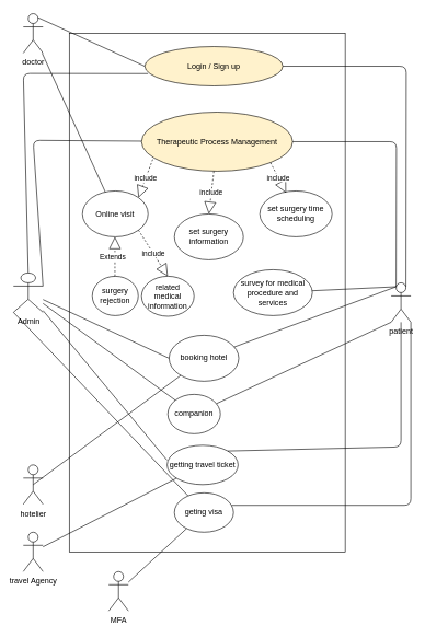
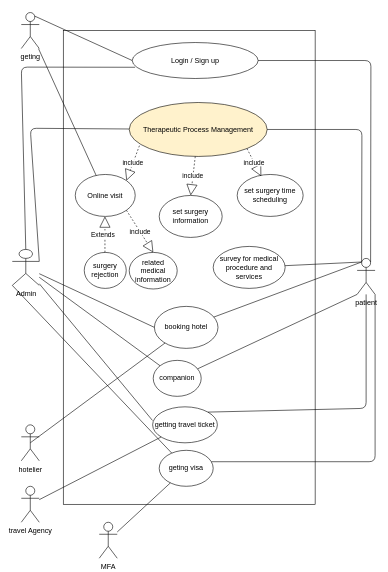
  <mxCell id="0" />
  <mxCell id="1" parent="0" />
  <mxCell id="2" value="" style="rounded=0;whiteSpace=wrap;html=1;" parent="1" vertex="1"><mxGeometry x="105" y="50" width="420" height="790" as="geometry" /></mxCell>
  <mxCell id="3" value="patient" style="shape=umlActor;verticalLabelPosition=bottom;labelBackgroundColor=#ffffff;verticalAlign=top;html=1;outlineConnect=0;" parent="1" vertex="1"><mxGeometry x="595" y="430" width="30" height="60" as="geometry" /></mxCell>
  <mxCell id="4" value="hotelier" style="shape=umlActor;verticalLabelPosition=bottom;labelBackgroundColor=#ffffff;verticalAlign=top;html=1;outlineConnect=0;" parent="1" vertex="1"><mxGeometry x="35" y="707.5" width="30" height="60" as="geometry" /></mxCell>
  <mxCell id="5" value="travel Agency" style="shape=umlActor;verticalLabelPosition=bottom;labelBackgroundColor=#ffffff;verticalAlign=top;html=1;outlineConnect=0;" parent="1" vertex="1"><mxGeometry x="35" y="810" width="30" height="60" as="geometry" /></mxCell>
  <mxCell id="6" value="MFA" style="shape=umlActor;verticalLabelPosition=bottom;labelBackgroundColor=#ffffff;verticalAlign=top;html=1;outlineConnect=0;" parent="1" vertex="1"><mxGeometry x="165" y="870" width="30" height="60" as="geometry" /></mxCell>
- <mxCell id="7" value="doctor" style="shape=umlActor;verticalLabelPosition=bottom;labelBackgroundColor=#ffffff;verticalAlign=top;html=1;outlineConnect=0;" parent="1" vertex="1"><mxGeometry x="35" y="20" width="30" height="60" as="geometry" /></mxCell>
- <mxCell id="8" value="Login / Sign up" style="ellipse;whiteSpace=wrap;html=1;fillColor=#fff2cc;" parent="1" vertex="1"><mxGeometry x="220" y="70" width="210" height="60" as="geometry" /></mxCell>
+ <mxCell id="7" value="geting" style="shape=umlActor;verticalLabelPosition=bottom;labelBackgroundColor=#ffffff;verticalAlign=top;html=1;outlineConnect=0;" parent="1" vertex="1"><mxGeometry x="35" y="20" width="30" height="60" as="geometry" /></mxCell>
+ <mxCell id="8" value="Login / Sign up" style="ellipse;whiteSpace=wrap;html=1;" parent="1" vertex="1"><mxGeometry x="220" y="70" width="210" height="60" as="geometry" /></mxCell>
  <mxCell id="9" value="Therapeutic Process Management" style="ellipse;whiteSpace=wrap;html=1;fillColor=#fff2cc;" parent="1" vertex="1"><mxGeometry x="215" y="170" width="230" height="90" as="geometry" /></mxCell>
  <mxCell id="10" value="Online visit" style="ellipse;whiteSpace=wrap;html=1;" parent="1" vertex="1"><mxGeometry x="125" y="290" width="100" height="70" as="geometry" /></mxCell>
  <mxCell id="11" value="surgery rejection" style="ellipse;whiteSpace=wrap;html=1;" parent="1" vertex="1"><mxGeometry x="140" y="420" width="70" height="60" as="geometry" /></mxCell>
  <mxCell id="12" value="Extends" style="endArrow=block;endSize=16;endFill=0;html=1;dashed=1;" parent="1" edge="1"><mxGeometry y="5" width="160" relative="1" as="geometry"><mxPoint x="174.5" y="420" as="sourcePoint" /><mxPoint x="174.5" y="360" as="targetPoint" /><Array as="points" /><mxPoint x="1" as="offset" /></mxGeometry></mxCell>
  <mxCell id="13" value="set surgery information" style="ellipse;whiteSpace=wrap;html=1;" parent="1" vertex="1"><mxGeometry x="265" y="325" width="105" height="70" as="geometry" /></mxCell>
  <mxCell id="14" value="set surgery time scheduling" style="ellipse;whiteSpace=wrap;html=1;" parent="1" vertex="1"><mxGeometry x="395" y="290" width="110" height="70" as="geometry" /></mxCell>
  <mxCell id="15" value="include" style="endArrow=block;endSize=16;endFill=0;html=1;dashed=1;entryX=1;entryY=0;entryDx=0;entryDy=0;exitX=0.074;exitY=0.8;exitDx=0;exitDy=0;exitPerimeter=0;" parent="1" source="9" target="10" edge="1"><mxGeometry width="160" relative="1" as="geometry"><mxPoint x="240" y="240" as="sourcePoint" /><mxPoint x="180" y="310" as="targetPoint" /></mxGeometry></mxCell>
  <mxCell id="16" value="include" style="endArrow=block;endSize=16;endFill=0;html=1;dashed=1;entryX=0.5;entryY=0;entryDx=0;entryDy=0;" parent="1" source="9" target="13" edge="1"><mxGeometry width="160" relative="1" as="geometry"><mxPoint x="309.5" y="260" as="sourcePoint" /><mxPoint x="309.5" y="330" as="targetPoint" /></mxGeometry></mxCell>
  <mxCell id="17" value="include" style="endArrow=block;endSize=16;endFill=0;html=1;dashed=1;entryX=0.364;entryY=0.043;entryDx=0;entryDy=0;entryPerimeter=0;exitX=1;exitY=1;exitDx=0;exitDy=0;" parent="1" source="9" target="14" edge="1"><mxGeometry width="160" relative="1" as="geometry"><mxPoint x="435" y="230" as="sourcePoint" /><mxPoint x="475" y="290" as="targetPoint" /></mxGeometry></mxCell>
  <mxCell id="18" value="booking hotel" style="ellipse;whiteSpace=wrap;html=1;" parent="1" vertex="1"><mxGeometry x="257" y="510" width="106" height="70" as="geometry" /></mxCell>
  <mxCell id="19" value="companion" style="ellipse;whiteSpace=wrap;html=1;" parent="1" vertex="1"><mxGeometry x="255" y="600" width="80" height="60" as="geometry" /></mxCell>
  <mxCell id="20" value="getting travel ticket" style="ellipse;whiteSpace=wrap;html=1;" parent="1" vertex="1"><mxGeometry x="254" y="677.5" width="108" height="60" as="geometry" /></mxCell>
  <mxCell id="21" value="geting visa" style="ellipse;whiteSpace=wrap;html=1;" parent="1" vertex="1"><mxGeometry x="265" y="750" width="90" height="60" as="geometry" /></mxCell>
  <mxCell id="22" value="" style="endArrow=none;html=1;exitX=0.75;exitY=0.1;exitDx=0;exitDy=0;exitPerimeter=0;" parent="1" source="3" target="8" edge="1"><mxGeometry width="50" height="50" relative="1" as="geometry"><mxPoint x="585" y="160" as="sourcePoint" /><mxPoint x="635" y="110" as="targetPoint" /><Array as="points"><mxPoint x="618" y="100" /></Array></mxGeometry></mxCell>
  <mxCell id="23" value="" style="endArrow=none;html=1;entryX=0.25;entryY=0.1;entryDx=0;entryDy=0;entryPerimeter=0;exitX=1;exitY=0.5;exitDx=0;exitDy=0;" parent="1" source="9" target="3" edge="1"><mxGeometry width="50" height="50" relative="1" as="geometry"><mxPoint x="535" y="190" as="sourcePoint" /><mxPoint x="585" y="140" as="targetPoint" /><Array as="points"><mxPoint x="603" y="215" /></Array></mxGeometry></mxCell>
  <mxCell id="24" value="related medical information" style="ellipse;whiteSpace=wrap;html=1;" parent="1" vertex="1"><mxGeometry x="215" y="420" width="80" height="61" as="geometry" /></mxCell>
  <mxCell id="25" value="include" style="endArrow=block;endSize=16;endFill=0;html=1;dashed=1;exitX=1;exitY=1;exitDx=0;exitDy=0;entryX=0.5;entryY=0;entryDx=0;entryDy=0;" parent="1" source="10" target="24" edge="1"><mxGeometry width="160" relative="1" as="geometry"><mxPoint x="370" y="494" as="sourcePoint" /><mxPoint x="330" y="434" as="targetPoint" /></mxGeometry></mxCell>
  <mxCell id="26" value="" style="endArrow=none;html=1;entryX=0.25;entryY=0.1;entryDx=0;entryDy=0;entryPerimeter=0;" parent="1" source="18" target="3" edge="1"><mxGeometry width="50" height="50" relative="1" as="geometry"><mxPoint x="535" y="390" as="sourcePoint" /><mxPoint x="585" y="340" as="targetPoint" /><Array as="points" /></mxGeometry></mxCell>
  <mxCell id="27" value="" style="endArrow=none;html=1;entryX=0;entryY=1;entryDx=0;entryDy=0;entryPerimeter=0;" parent="1" source="19" target="3" edge="1"><mxGeometry width="50" height="50" relative="1" as="geometry"><mxPoint x="245" y="470" as="sourcePoint" /><mxPoint x="295" y="420" as="targetPoint" /><Array as="points" /></mxGeometry></mxCell>
  <mxCell id="28" value="" style="endArrow=none;html=1;exitX=1;exitY=0;exitDx=0;exitDy=0;" parent="1" source="20" edge="1"><mxGeometry width="50" height="50" relative="1" as="geometry"><mxPoint x="545" y="370" as="sourcePoint" /><mxPoint x="610" y="490" as="targetPoint" /><Array as="points"><mxPoint x="610" y="680" /></Array></mxGeometry></mxCell>
  <mxCell id="29" value="" style="endArrow=none;html=1;" parent="1" source="7" target="10" edge="1"><mxGeometry width="50" height="50" relative="1" as="geometry"><mxPoint x="75" y="270" as="sourcePoint" /><mxPoint x="125" y="220" as="targetPoint" /></mxGeometry></mxCell>
  <mxCell id="30" value="" style="endArrow=none;html=1;exitX=0.75;exitY=0.1;exitDx=0;exitDy=0;exitPerimeter=0;entryX=0;entryY=0.5;entryDx=0;entryDy=0;" parent="1" source="7" target="8" edge="1"><mxGeometry width="50" height="50" relative="1" as="geometry"><mxPoint x="45" y="160" as="sourcePoint" /><mxPoint x="95" y="110" as="targetPoint" /></mxGeometry></mxCell>
  <mxCell id="31" value="" style="endArrow=none;html=1;" parent="1" source="6" target="21" edge="1"><mxGeometry width="50" height="50" relative="1" as="geometry"><mxPoint x="15" y="580" as="sourcePoint" /><mxPoint x="65" y="530" as="targetPoint" /></mxGeometry></mxCell>
  <mxCell id="32" value="" style="endArrow=none;html=1;" parent="1" source="20" target="5" edge="1"><mxGeometry width="50" height="50" relative="1" as="geometry"><mxPoint x="665" y="620" as="sourcePoint" /><mxPoint x="715" y="570" as="targetPoint" /></mxGeometry></mxCell>
  <mxCell id="33" value="" style="endArrow=none;html=1;exitX=0.5;exitY=0.5;exitDx=0;exitDy=0;exitPerimeter=0;" parent="1" source="4" target="18" edge="1"><mxGeometry width="50" height="50" relative="1" as="geometry"><mxPoint x="25" y="470" as="sourcePoint" /><mxPoint x="75" y="420" as="targetPoint" /></mxGeometry></mxCell>
  <mxCell id="34" value="" style="endArrow=none;html=1;exitX=0.967;exitY=0.317;exitDx=0;exitDy=0;exitPerimeter=0;entryX=1;entryY=1;entryDx=0;entryDy=0;entryPerimeter=0;" parent="1" source="21" target="3" edge="1"><mxGeometry width="50" height="50" relative="1" as="geometry"><mxPoint x="535" y="660" as="sourcePoint" /><mxPoint x="605" y="490" as="targetPoint" /><Array as="points"><mxPoint x="625" y="769" /></Array></mxGeometry></mxCell>
  <mxCell id="35" value="survey for medical procedure and services" style="ellipse;whiteSpace=wrap;html=1;" vertex="1" parent="1"><mxGeometry x="355" y="410" width="120" height="70" as="geometry" /></mxCell>
  <mxCell id="36" value="" style="endArrow=none;html=1;entryX=0.25;entryY=0.1;entryDx=0;entryDy=0;entryPerimeter=0;" edge="1" parent="1" source="35" target="3"><mxGeometry width="50" height="50" relative="1" as="geometry"><mxPoint x="480" y="455" as="sourcePoint" /><mxPoint x="530" y="405" as="targetPoint" /></mxGeometry></mxCell>
  <mxCell id="37" value="Admin" style="shape=umlActor;verticalLabelPosition=bottom;labelBackgroundColor=#ffffff;verticalAlign=top;html=1;outlineConnect=0;" vertex="1" parent="1"><mxGeometry x="20" y="415" width="45" height="60" as="geometry" /></mxCell>
  <mxCell id="38" value="" style="endArrow=none;html=1;exitX=0.5;exitY=0;exitDx=0;exitDy=0;exitPerimeter=0;entryX=0.023;entryY=0.688;entryDx=0;entryDy=0;entryPerimeter=0;" edge="1" parent="1" source="37" target="8"><mxGeometry width="50" height="50" relative="1" as="geometry"><mxPoint x="25" y="380" as="sourcePoint" /><mxPoint x="75" y="330" as="targetPoint" /><Array as="points"><mxPoint x="35" y="111" /></Array></mxGeometry></mxCell>
  <mxCell id="39" value="" style="endArrow=none;html=1;exitX=1;exitY=0.333;exitDx=0;exitDy=0;exitPerimeter=0;" edge="1" parent="1" source="37" target="9"><mxGeometry width="50" height="50" relative="1" as="geometry"><mxPoint x="5" y="300" as="sourcePoint" /><mxPoint x="45" y="260" as="targetPoint" /><Array as="points"><mxPoint x="50" y="213" /></Array></mxGeometry></mxCell>
  <mxCell id="40" value="" style="endArrow=none;html=1;entryX=0;entryY=0.5;entryDx=0;entryDy=0;" edge="1" parent="1" source="37" target="18"><mxGeometry width="50" height="50" relative="1" as="geometry"><mxPoint x="5" y="610" as="sourcePoint" /><mxPoint x="55" y="560" as="targetPoint" /></mxGeometry></mxCell>
  <mxCell id="41" value="" style="endArrow=none;html=1;" edge="1" parent="1" source="37" target="19"><mxGeometry width="50" height="50" relative="1" as="geometry"><mxPoint x="25" y="610" as="sourcePoint" /><mxPoint x="75" y="560" as="targetPoint" /></mxGeometry></mxCell>
  <mxCell id="42" value="" style="endArrow=none;html=1;entryX=-0.002;entryY=0.379;entryDx=0;entryDy=0;entryPerimeter=0;" edge="1" parent="1" source="37" target="20"><mxGeometry width="50" height="50" relative="1" as="geometry"><mxPoint x="15" y="630" as="sourcePoint" /><mxPoint x="65" y="580" as="targetPoint" /></mxGeometry></mxCell>
  <mxCell id="43" value="" style="endArrow=none;html=1;exitX=0;exitY=1;exitDx=0;exitDy=0;exitPerimeter=0;" edge="1" parent="1" source="37" target="21"><mxGeometry width="50" height="50" relative="1" as="geometry"><mxPoint x="-25" y="650" as="sourcePoint" /><mxPoint x="25" y="600" as="targetPoint" /></mxGeometry></mxCell>
